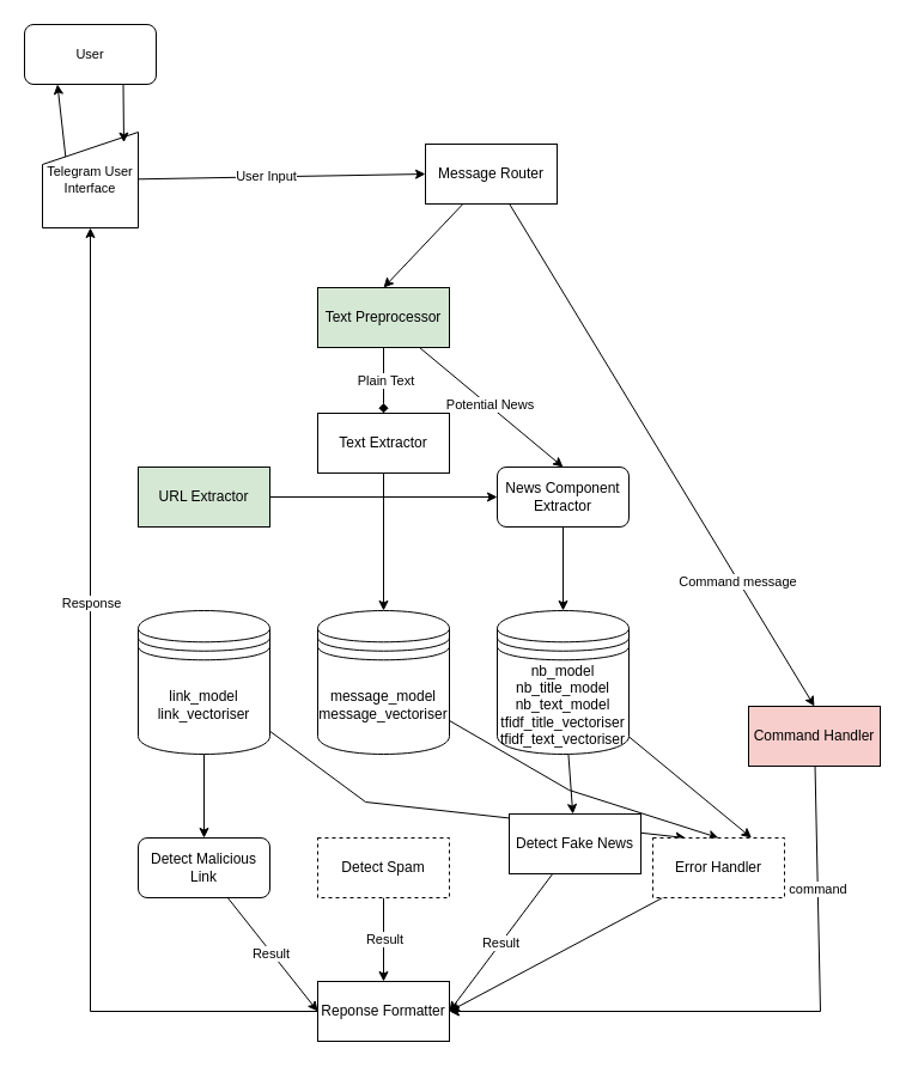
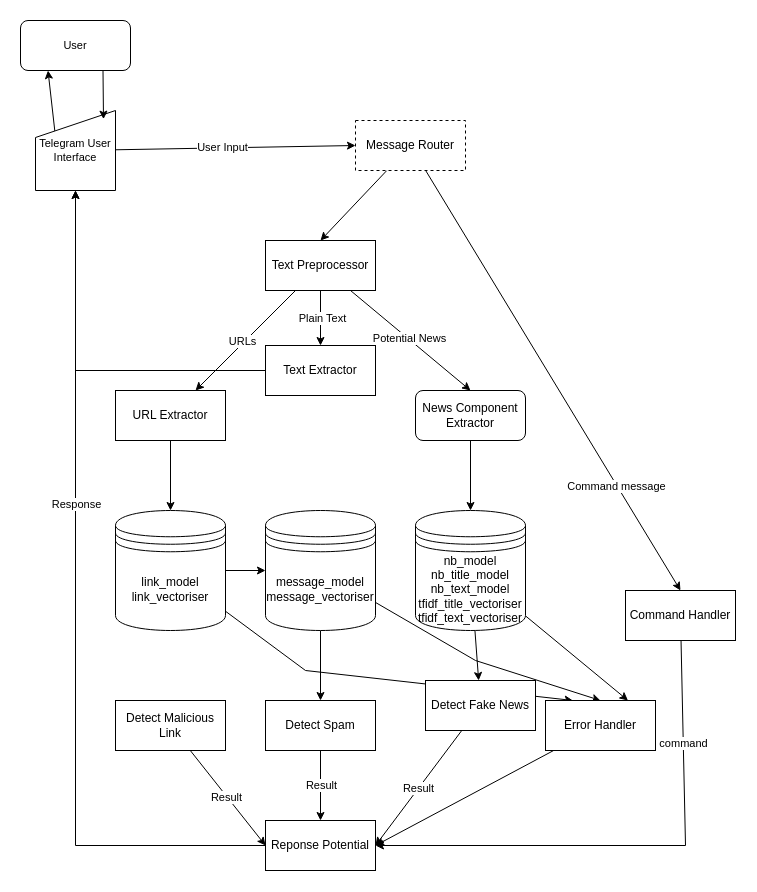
  <mxCell id="0" />
  <mxCell id="1" parent="0" />
  <mxCell id="2" style="edgeStyle=none;shape=connector;rounded=0;orthogonalLoop=1;jettySize=auto;html=1;entryX=0.5;entryY=0;entryDx=0;entryDy=0;strokeColor=default;align=center;verticalAlign=middle;fontFamily=Helvetica;fontSize=11;fontColor=default;labelBackgroundColor=default;endArrow=classic;" edge="1" parent="1" source="5" target="12"><mxGeometry relative="1" as="geometry" /></mxCell>
  <mxCell id="3" style="edgeStyle=none;shape=connector;rounded=0;orthogonalLoop=1;jettySize=auto;html=1;entryX=0.5;entryY=0;entryDx=0;entryDy=0;strokeColor=default;align=center;verticalAlign=middle;fontFamily=Helvetica;fontSize=11;fontColor=default;labelBackgroundColor=default;endArrow=classic;" edge="1" parent="1" source="5" target="15"><mxGeometry relative="1" as="geometry" /></mxCell>
  <mxCell id="4" value="Command message" style="edgeLabel;html=1;align=center;verticalAlign=middle;resizable=0;points=[];fontFamily=Helvetica;fontSize=11;fontColor=default;labelBackgroundColor=default;" vertex="1" connectable="0" parent="3"><mxGeometry x="0.499" y="-1" relative="1" as="geometry"><mxPoint as="offset" /></mxGeometry></mxCell>
- <mxCell id="5" value="Message Router" style="html=1;whiteSpace=wrap;" vertex="1" parent="1"><mxGeometry x="355" y="120" width="110" height="50" as="geometry" /></mxCell>
- <mxCell id="6" value="" style="edgeStyle=orthogonalEdgeStyle;rounded=0;orthogonalLoop=1;jettySize=auto;html=1;endArrow=diamond;" edge="1" parent="1" source="12" target="19"><mxGeometry relative="1" as="geometry" /></mxCell>
+ <mxCell id="5" value="Message Router" style="html=1;whiteSpace=wrap;dashed=1;" vertex="1" parent="1"><mxGeometry x="355" y="120" width="110" height="50" as="geometry" /></mxCell>
+ <mxCell id="6" value="" style="edgeStyle=orthogonalEdgeStyle;rounded=0;orthogonalLoop=1;jettySize=auto;html=1;" edge="1" parent="1" source="12" target="19"><mxGeometry relative="1" as="geometry" /></mxCell>
  <mxCell id="7" value="Plain Text" style="edgeLabel;html=1;align=center;verticalAlign=middle;resizable=0;points=[];fontFamily=Helvetica;fontSize=11;fontColor=default;labelBackgroundColor=default;" vertex="1" connectable="0" parent="6"><mxGeometry x="-0.008" y="1" relative="1" as="geometry"><mxPoint as="offset" /></mxGeometry></mxCell>
+ <mxCell id="8" style="rounded=0;orthogonalLoop=1;jettySize=auto;html=1;" edge="1" parent="1" source="12" target="17"><mxGeometry relative="1" as="geometry" /></mxCell>
+ <mxCell id="9" value="URLs" style="edgeLabel;html=1;align=center;verticalAlign=middle;resizable=0;points=[];fontFamily=Helvetica;fontSize=11;fontColor=default;labelBackgroundColor=default;" vertex="1" connectable="0" parent="8"><mxGeometry x="0.029" y="-2" relative="1" as="geometry"><mxPoint as="offset" /></mxGeometry></mxCell>
  <mxCell id="10" style="edgeStyle=none;shape=connector;rounded=0;orthogonalLoop=1;jettySize=auto;html=1;entryX=0.5;entryY=0;entryDx=0;entryDy=0;strokeColor=default;align=center;verticalAlign=middle;fontFamily=Helvetica;fontSize=11;fontColor=default;labelBackgroundColor=default;endArrow=classic;" edge="1" parent="1" source="12" target="21"><mxGeometry relative="1" as="geometry" /></mxCell>
  <mxCell id="11" value="Potential News" style="edgeLabel;html=1;align=center;verticalAlign=middle;resizable=0;points=[];fontFamily=Helvetica;fontSize=11;fontColor=default;labelBackgroundColor=default;" vertex="1" connectable="0" parent="10"><mxGeometry x="-0.041" y="1" relative="1" as="geometry"><mxPoint as="offset" /></mxGeometry></mxCell>
- <mxCell id="12" value="Text Preprocessor" style="html=1;whiteSpace=wrap;fillColor=#d5e8d4;" vertex="1" parent="1"><mxGeometry x="265" y="240" width="110" height="50" as="geometry" /></mxCell>
+ <mxCell id="12" value="Text Preprocessor" style="html=1;whiteSpace=wrap;" vertex="1" parent="1"><mxGeometry x="265" y="240" width="110" height="50" as="geometry" /></mxCell>
  <mxCell id="13" style="edgeStyle=none;shape=connector;rounded=0;orthogonalLoop=1;jettySize=auto;html=1;entryX=1;entryY=0.5;entryDx=0;entryDy=0;strokeColor=default;align=center;verticalAlign=middle;fontFamily=Helvetica;fontSize=11;fontColor=default;labelBackgroundColor=default;endArrow=classic;" edge="1" parent="1" source="15" target="42"><mxGeometry relative="1" as="geometry"><Array as="points"><mxPoint x="685" y="845" /></Array></mxGeometry></mxCell>
  <mxCell id="14" value="command" style="edgeLabel;html=1;align=center;verticalAlign=middle;resizable=0;points=[];fontFamily=Helvetica;fontSize=11;fontColor=default;labelBackgroundColor=default;" vertex="1" connectable="0" parent="13"><mxGeometry x="-0.601" relative="1" as="geometry"><mxPoint as="offset" /></mxGeometry></mxCell>
- <mxCell id="15" value="Command Handler" style="html=1;whiteSpace=wrap;fillColor=#f8cecc;" vertex="1" parent="1"><mxGeometry x="625" y="590" width="110" height="50" as="geometry" /></mxCell>
- <mxCell id="16" value="" style="edgeStyle=orthogonalEdgeStyle;rounded=0;orthogonalLoop=1;jettySize=auto;html=1;" edge="1" parent="1" source="17" target="21"><mxGeometry relative="1" as="geometry" /></mxCell>
- <mxCell id="17" value="URL Extractor" style="html=1;whiteSpace=wrap;fillColor=#d5e8d4;" vertex="1" parent="1"><mxGeometry x="115" y="390" width="110" height="50" as="geometry" /></mxCell>
- <mxCell id="18" style="edgeStyle=orthogonalEdgeStyle;rounded=0;orthogonalLoop=1;jettySize=auto;html=1;" edge="1" parent="1" source="19" target="36"><mxGeometry relative="1" as="geometry" /></mxCell>
+ <mxCell id="15" value="Command Handler" style="html=1;whiteSpace=wrap;" vertex="1" parent="1"><mxGeometry x="625" y="590" width="110" height="50" as="geometry" /></mxCell>
+ <mxCell id="16" value="" style="edgeStyle=orthogonalEdgeStyle;rounded=0;orthogonalLoop=1;jettySize=auto;html=1;" edge="1" parent="1" source="17" target="24"><mxGeometry relative="1" as="geometry" /></mxCell>
+ <mxCell id="17" value="URL Extractor" style="html=1;whiteSpace=wrap;" vertex="1" parent="1"><mxGeometry x="115" y="390" width="110" height="50" as="geometry" /></mxCell>
+ <mxCell id="18" style="edgeStyle=orthogonalEdgeStyle;rounded=0;orthogonalLoop=1;jettySize=auto;html=1;" edge="1" parent="1" source="19" target="48"><mxGeometry relative="1" as="geometry" /></mxCell>
  <mxCell id="19" value="Text Extractor" style="html=1;whiteSpace=wrap;" vertex="1" parent="1"><mxGeometry x="265" y="345" width="110" height="50" as="geometry" /></mxCell>
  <mxCell id="20" style="edgeStyle=orthogonalEdgeStyle;rounded=0;orthogonalLoop=1;jettySize=auto;html=1;" edge="1" parent="1" source="21" target="39"><mxGeometry relative="1" as="geometry" /></mxCell>
  <mxCell id="21" value="News Component Extractor" style="html=1;whiteSpace=wrap;rounded=1;" vertex="1" parent="1"><mxGeometry x="415" y="390" width="110" height="50" as="geometry" /></mxCell>
- <mxCell id="22" value="" style="edgeStyle=orthogonalEdgeStyle;rounded=0;orthogonalLoop=1;jettySize=auto;html=1;" edge="1" parent="1" source="24" target="27"><mxGeometry relative="1" as="geometry" /></mxCell>
+ <mxCell id="22" value="" style="edgeStyle=orthogonalEdgeStyle;rounded=0;orthogonalLoop=1;jettySize=auto;html=1;" edge="1" parent="1" source="24" target="36"><mxGeometry relative="1" as="geometry" /></mxCell>
  <mxCell id="23" style="edgeStyle=none;shape=connector;rounded=0;orthogonalLoop=1;jettySize=auto;html=1;strokeColor=default;align=center;verticalAlign=middle;fontFamily=Helvetica;fontSize=11;fontColor=default;labelBackgroundColor=default;endArrow=classic;entryX=0.25;entryY=0;entryDx=0;entryDy=0;" edge="1" parent="1" source="24" target="44"><mxGeometry relative="1" as="geometry"><Array as="points"><mxPoint x="305" y="670" /></Array></mxGeometry></mxCell>
  <mxCell id="24" value="&lt;div&gt;link_model&lt;/div&gt;&lt;div&gt;link_vectoriser&lt;/div&gt;" style="shape=datastore;whiteSpace=wrap;html=1;" vertex="1" parent="1"><mxGeometry x="115" y="510" width="110" height="120" as="geometry" /></mxCell>
  <mxCell id="25" style="edgeStyle=none;shape=connector;rounded=0;orthogonalLoop=1;jettySize=auto;html=1;entryX=0;entryY=0.5;entryDx=0;entryDy=0;strokeColor=default;align=center;verticalAlign=middle;fontFamily=Helvetica;fontSize=11;fontColor=default;labelBackgroundColor=default;endArrow=classic;" edge="1" parent="1" source="27" target="42"><mxGeometry relative="1" as="geometry" /></mxCell>
  <mxCell id="26" value="Result" style="edgeLabel;html=1;align=center;verticalAlign=middle;resizable=0;points=[];fontFamily=Helvetica;fontSize=11;fontColor=default;labelBackgroundColor=default;" vertex="1" connectable="0" parent="25"><mxGeometry x="-0.024" y="-1" relative="1" as="geometry"><mxPoint as="offset" /></mxGeometry></mxCell>
- <mxCell id="27" value="Detect Malicious Link" style="html=1;whiteSpace=wrap;rounded=1;" vertex="1" parent="1"><mxGeometry x="115" y="700" width="110" height="50" as="geometry" /></mxCell>
+ <mxCell id="27" value="Detect Malicious Link" style="html=1;whiteSpace=wrap;" vertex="1" parent="1"><mxGeometry x="115" y="700" width="110" height="50" as="geometry" /></mxCell>
  <mxCell id="28" value="" style="edgeStyle=none;shape=connector;rounded=0;orthogonalLoop=1;jettySize=auto;html=1;strokeColor=default;align=center;verticalAlign=middle;fontFamily=Helvetica;fontSize=11;fontColor=default;labelBackgroundColor=default;endArrow=classic;" edge="1" parent="1" source="30" target="42"><mxGeometry relative="1" as="geometry" /></mxCell>
  <mxCell id="29" value="Result" style="edgeLabel;html=1;align=center;verticalAlign=middle;resizable=0;points=[];fontFamily=Helvetica;fontSize=11;fontColor=default;labelBackgroundColor=default;" vertex="1" connectable="0" parent="28"><mxGeometry x="-0.016" relative="1" as="geometry"><mxPoint as="offset" /></mxGeometry></mxCell>
- <mxCell id="30" value="Detect Spam" style="html=1;whiteSpace=wrap;dashed=1;" vertex="1" parent="1"><mxGeometry x="265" y="700" width="110" height="50" as="geometry" /></mxCell>
+ <mxCell id="30" value="Detect Spam" style="html=1;whiteSpace=wrap;" vertex="1" parent="1"><mxGeometry x="265" y="700" width="110" height="50" as="geometry" /></mxCell>
  <mxCell id="31" style="edgeStyle=none;shape=connector;rounded=0;orthogonalLoop=1;jettySize=auto;html=1;entryX=1;entryY=0.5;entryDx=0;entryDy=0;strokeColor=default;align=center;verticalAlign=middle;fontFamily=Helvetica;fontSize=11;fontColor=default;labelBackgroundColor=default;endArrow=classic;" edge="1" parent="1" source="33" target="42"><mxGeometry relative="1" as="geometry" /></mxCell>
  <mxCell id="32" value="Result" style="edgeLabel;html=1;align=center;verticalAlign=middle;resizable=0;points=[];fontFamily=Helvetica;fontSize=11;fontColor=default;labelBackgroundColor=default;" vertex="1" connectable="0" parent="31"><mxGeometry x="0.006" relative="1" as="geometry"><mxPoint x="-1" as="offset" /></mxGeometry></mxCell>
  <mxCell id="33" value="Detect Fake News" style="html=1;whiteSpace=wrap;" vertex="1" parent="1"><mxGeometry x="425" y="680" width="110" height="50" as="geometry" /></mxCell>
+ <mxCell id="34" value="" style="edgeStyle=orthogonalEdgeStyle;rounded=0;orthogonalLoop=1;jettySize=auto;html=1;" edge="1" parent="1" source="36" target="30"><mxGeometry relative="1" as="geometry" /></mxCell>
  <mxCell id="35" style="edgeStyle=none;shape=connector;rounded=0;orthogonalLoop=1;jettySize=auto;html=1;entryX=0.5;entryY=0;entryDx=0;entryDy=0;strokeColor=default;align=center;verticalAlign=middle;fontFamily=Helvetica;fontSize=11;fontColor=default;labelBackgroundColor=default;endArrow=classic;" edge="1" parent="1" source="36" target="44"><mxGeometry relative="1" as="geometry"><Array as="points"><mxPoint x="475" y="660" /></Array></mxGeometry></mxCell>
  <mxCell id="36" value="&lt;div&gt;message_model&lt;/div&gt;&lt;div&gt;message_vectoriser&lt;/div&gt;" style="shape=datastore;whiteSpace=wrap;html=1;" vertex="1" parent="1"><mxGeometry x="265" y="510" width="110" height="120" as="geometry" /></mxCell>
  <mxCell id="37" value="" style="edgeStyle=none;shape=connector;rounded=0;orthogonalLoop=1;jettySize=auto;html=1;strokeColor=default;align=center;verticalAlign=middle;fontFamily=Helvetica;fontSize=11;fontColor=default;labelBackgroundColor=default;endArrow=classic;" edge="1" parent="1" source="39" target="33"><mxGeometry relative="1" as="geometry" /></mxCell>
  <mxCell id="38" style="edgeStyle=none;shape=connector;rounded=0;orthogonalLoop=1;jettySize=auto;html=1;entryX=0.75;entryY=0;entryDx=0;entryDy=0;strokeColor=default;align=center;verticalAlign=middle;fontFamily=Helvetica;fontSize=11;fontColor=default;labelBackgroundColor=default;endArrow=classic;" edge="1" parent="1" source="39" target="44"><mxGeometry relative="1" as="geometry" /></mxCell>
  <mxCell id="39" value="&lt;div&gt;nb_model&lt;/div&gt;&lt;div&gt;nb_title_model&lt;br&gt;nb_text_model&lt;br&gt;tfidf_title_vectoriser&lt;br&gt;tfidf_text_vectoriser&lt;/div&gt;" style="shape=datastore;whiteSpace=wrap;html=1;" vertex="1" parent="1"><mxGeometry x="415" y="510" width="110" height="120" as="geometry" /></mxCell>
  <mxCell id="40" style="edgeStyle=orthogonalEdgeStyle;shape=connector;rounded=0;orthogonalLoop=1;jettySize=auto;html=1;entryX=0.5;entryY=1;entryDx=0;entryDy=0;strokeColor=default;align=center;verticalAlign=middle;fontFamily=Helvetica;fontSize=11;fontColor=default;labelBackgroundColor=default;endArrow=classic;" edge="1" parent="1" source="42" target="48"><mxGeometry relative="1" as="geometry" /></mxCell>
  <mxCell id="41" value="Response" style="edgeLabel;html=1;align=center;verticalAlign=middle;resizable=0;points=[];fontFamily=Helvetica;fontSize=11;fontColor=default;labelBackgroundColor=default;" vertex="1" connectable="0" parent="40"><mxGeometry x="0.26" relative="1" as="geometry"><mxPoint as="offset" /></mxGeometry></mxCell>
- <mxCell id="42" value="Reponse Formatter" style="html=1;whiteSpace=wrap;" vertex="1" parent="1"><mxGeometry x="265" y="820" width="110" height="50" as="geometry" /></mxCell>
+ <mxCell id="42" value="Reponse Potential" style="html=1;whiteSpace=wrap;" vertex="1" parent="1"><mxGeometry x="265" y="820" width="110" height="50" as="geometry" /></mxCell>
  <mxCell id="43" style="edgeStyle=none;shape=connector;rounded=0;orthogonalLoop=1;jettySize=auto;html=1;entryX=1;entryY=0.5;entryDx=0;entryDy=0;strokeColor=default;align=center;verticalAlign=middle;fontFamily=Helvetica;fontSize=11;fontColor=default;labelBackgroundColor=default;endArrow=classic;" edge="1" parent="1" source="44" target="42"><mxGeometry relative="1" as="geometry" /></mxCell>
- <mxCell id="44" value="Error Handler" style="html=1;whiteSpace=wrap;dashed=1;" vertex="1" parent="1"><mxGeometry x="545" y="700" width="110" height="50" as="geometry" /></mxCell>
+ <mxCell id="44" value="Error Handler" style="html=1;whiteSpace=wrap;" vertex="1" parent="1"><mxGeometry x="545" y="700" width="110" height="50" as="geometry" /></mxCell>
  <mxCell id="45" style="edgeStyle=none;shape=connector;rounded=0;orthogonalLoop=1;jettySize=auto;html=1;entryX=0;entryY=0.5;entryDx=0;entryDy=0;strokeColor=default;align=center;verticalAlign=middle;fontFamily=Helvetica;fontSize=11;fontColor=default;labelBackgroundColor=default;endArrow=classic;" edge="1" parent="1" source="48" target="5"><mxGeometry relative="1" as="geometry" /></mxCell>
  <mxCell id="46" value="User Input" style="edgeLabel;html=1;align=center;verticalAlign=middle;resizable=0;points=[];fontFamily=Helvetica;fontSize=11;fontColor=default;labelBackgroundColor=default;" vertex="1" connectable="0" parent="45"><mxGeometry x="-0.107" y="1" relative="1" as="geometry"><mxPoint as="offset" /></mxGeometry></mxCell>
  <mxCell id="47" style="edgeStyle=none;shape=connector;rounded=0;orthogonalLoop=1;jettySize=auto;html=1;entryX=0.25;entryY=1;entryDx=0;entryDy=0;strokeColor=default;align=center;verticalAlign=middle;fontFamily=Helvetica;fontSize=11;fontColor=default;labelBackgroundColor=default;endArrow=classic;exitX=0.246;exitY=0.296;exitDx=0;exitDy=0;exitPerimeter=0;" edge="1" parent="1" source="48" target="49"><mxGeometry relative="1" as="geometry" /></mxCell>
  <mxCell id="48" value="&lt;div&gt;Telegram User&lt;/div&gt;&lt;div&gt;Interface&lt;/div&gt;" style="shape=manualInput;whiteSpace=wrap;html=1;fontFamily=Helvetica;fontSize=11;fontColor=default;labelBackgroundColor=default;size=27;" vertex="1" parent="1"><mxGeometry x="35" y="110" width="80" height="80" as="geometry" /></mxCell>
  <mxCell id="49" value="User" style="html=1;whiteSpace=wrap;fontFamily=Helvetica;fontSize=11;fontColor=default;labelBackgroundColor=default;rounded=1;" vertex="1" parent="1"><mxGeometry x="20" y="20" width="110" height="50" as="geometry" /></mxCell>
  <mxCell id="50" style="edgeStyle=none;shape=connector;rounded=0;orthogonalLoop=1;jettySize=auto;html=1;entryX=0.85;entryY=0.108;entryDx=0;entryDy=0;entryPerimeter=0;strokeColor=default;align=center;verticalAlign=middle;fontFamily=Helvetica;fontSize=11;fontColor=default;labelBackgroundColor=default;endArrow=classic;exitX=0.75;exitY=1;exitDx=0;exitDy=0;" edge="1" parent="1" source="49" target="48"><mxGeometry relative="1" as="geometry" /></mxCell>
